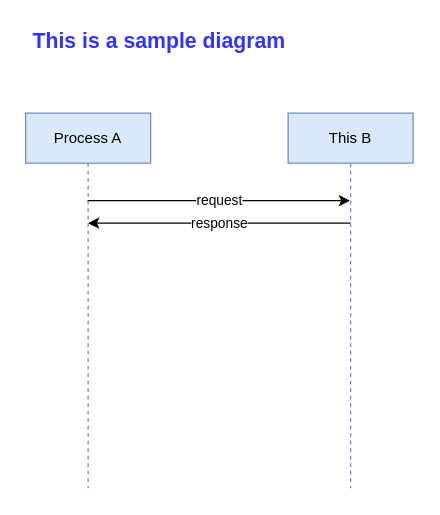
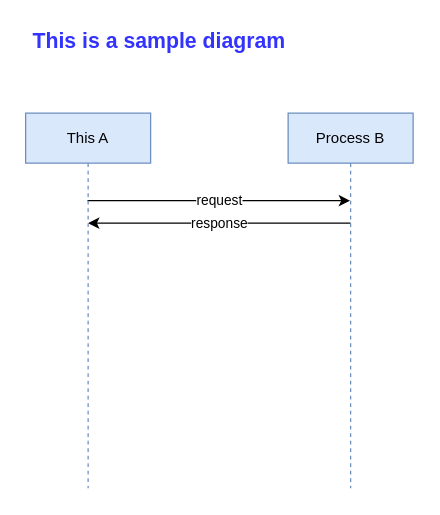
  <mxCell id="0" />
  <mxCell id="1" parent="0" />
  <mxCell id="2" value="request&lt;br&gt;" style="edgeStyle=orthogonalEdgeStyle;rounded=0;orthogonalLoop=1;jettySize=auto;html=1;" parent="1" source="4" target="5" edge="1"><mxGeometry relative="1" as="geometry"><Array as="points"><mxPoint x="150" y="160" /><mxPoint x="150" y="160" /></Array></mxGeometry></mxCell>
  <mxCell id="3" value="response&lt;br&gt;" style="edgeStyle=orthogonalEdgeStyle;rounded=0;orthogonalLoop=1;jettySize=auto;html=1;" parent="1" edge="1"><mxGeometry relative="1" as="geometry"><mxPoint x="280" y="178" as="sourcePoint" /><mxPoint x="70" y="178" as="targetPoint" /><Array as="points"><mxPoint x="190" y="178" /><mxPoint x="190" y="178" /></Array></mxGeometry></mxCell>
- <mxCell id="4" value="Process A" style="shape=umlLifeline;perimeter=lifelinePerimeter;whiteSpace=wrap;html=1;container=1;collapsible=0;recursiveResize=0;outlineConnect=0;fillColor=#dae8fc;strokeColor=#6c8ebf;" parent="1" vertex="1"><mxGeometry x="20" y="90" width="100" height="300" as="geometry" /></mxCell>
- <mxCell id="5" value="This B" style="shape=umlLifeline;perimeter=lifelinePerimeter;whiteSpace=wrap;html=1;container=1;collapsible=0;recursiveResize=0;outlineConnect=0;fillColor=#dae8fc;strokeColor=#6c8ebf;" parent="1" vertex="1"><mxGeometry x="230" y="90" width="100" height="300" as="geometry" /></mxCell>
+ <mxCell id="4" value="This A" style="shape=umlLifeline;perimeter=lifelinePerimeter;whiteSpace=wrap;html=1;container=1;collapsible=0;recursiveResize=0;outlineConnect=0;fillColor=#dae8fc;strokeColor=#6c8ebf;" parent="1" vertex="1"><mxGeometry x="20" y="90" width="100" height="300" as="geometry" /></mxCell>
+ <mxCell id="5" value="Process B" style="shape=umlLifeline;perimeter=lifelinePerimeter;whiteSpace=wrap;html=1;container=1;collapsible=0;recursiveResize=0;outlineConnect=0;fillColor=#dae8fc;strokeColor=#6c8ebf;" parent="1" vertex="1"><mxGeometry x="230" y="90" width="100" height="300" as="geometry" /></mxCell>
  <mxCell id="6" value="This is a sample diagram&amp;nbsp;" style="text;html=1;resizable=0;points=[];autosize=1;align=left;verticalAlign=top;spacingTop=-4;fontSize=17;fontStyle=1;fontColor=#3333FF;" parent="1" vertex="1"><mxGeometry x="24" y="20" width="150" height="20" as="geometry" /></mxCell>
